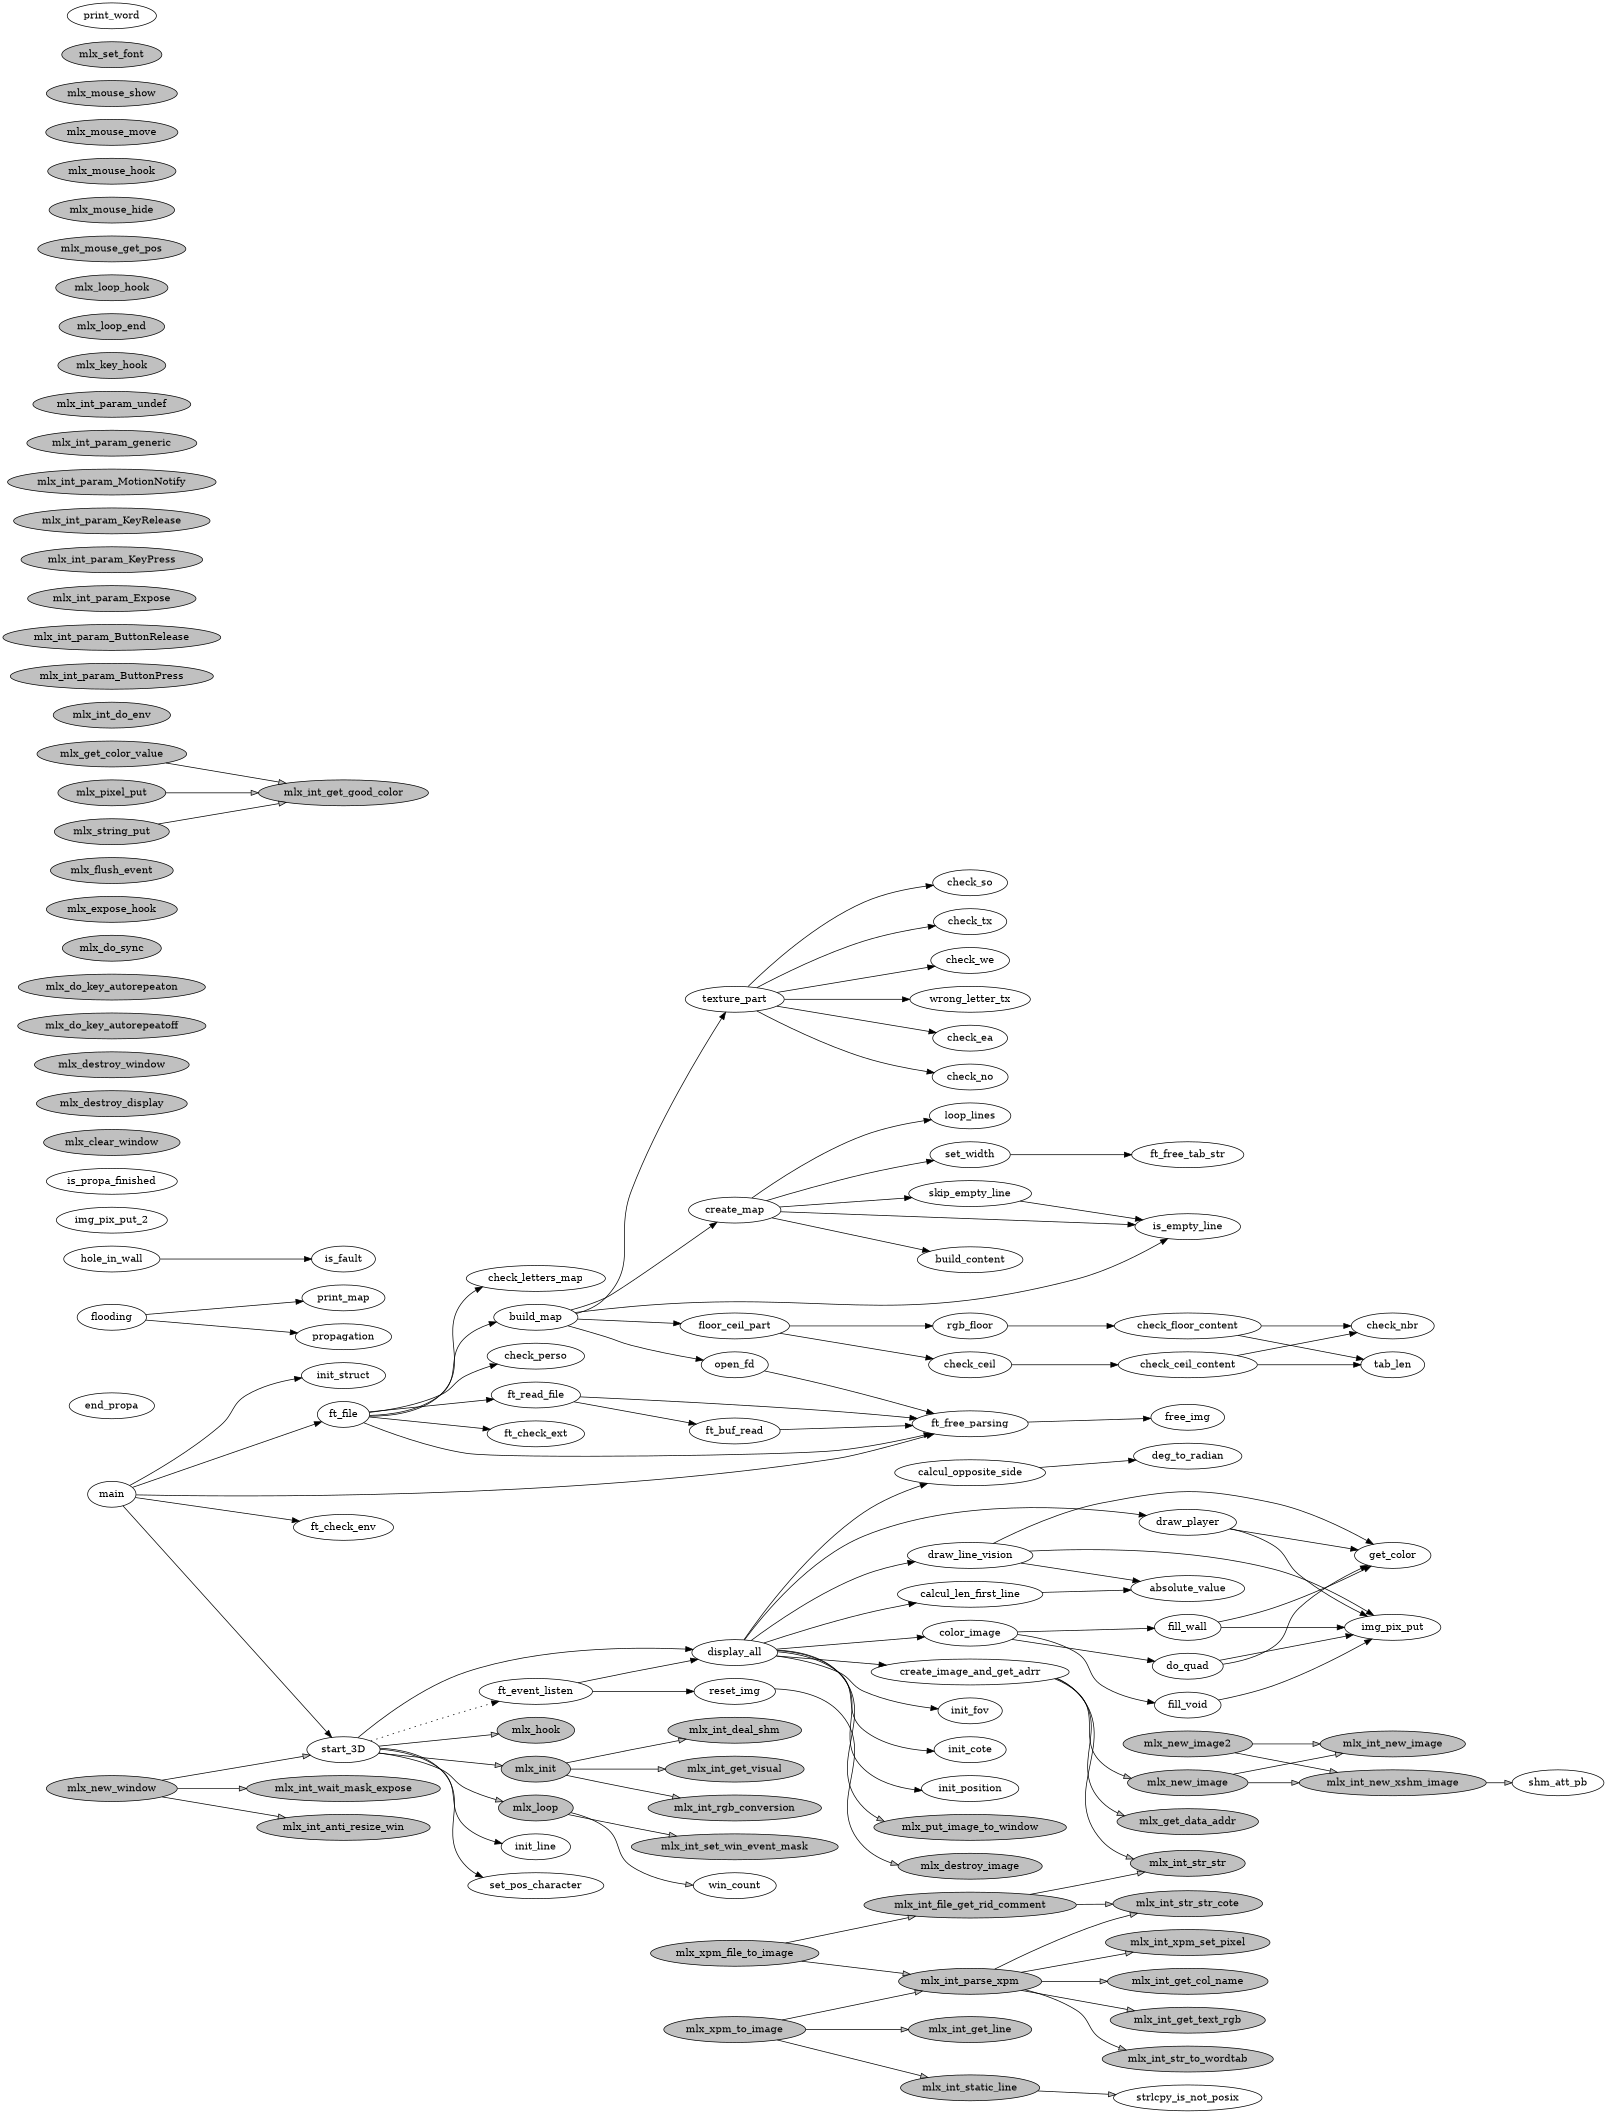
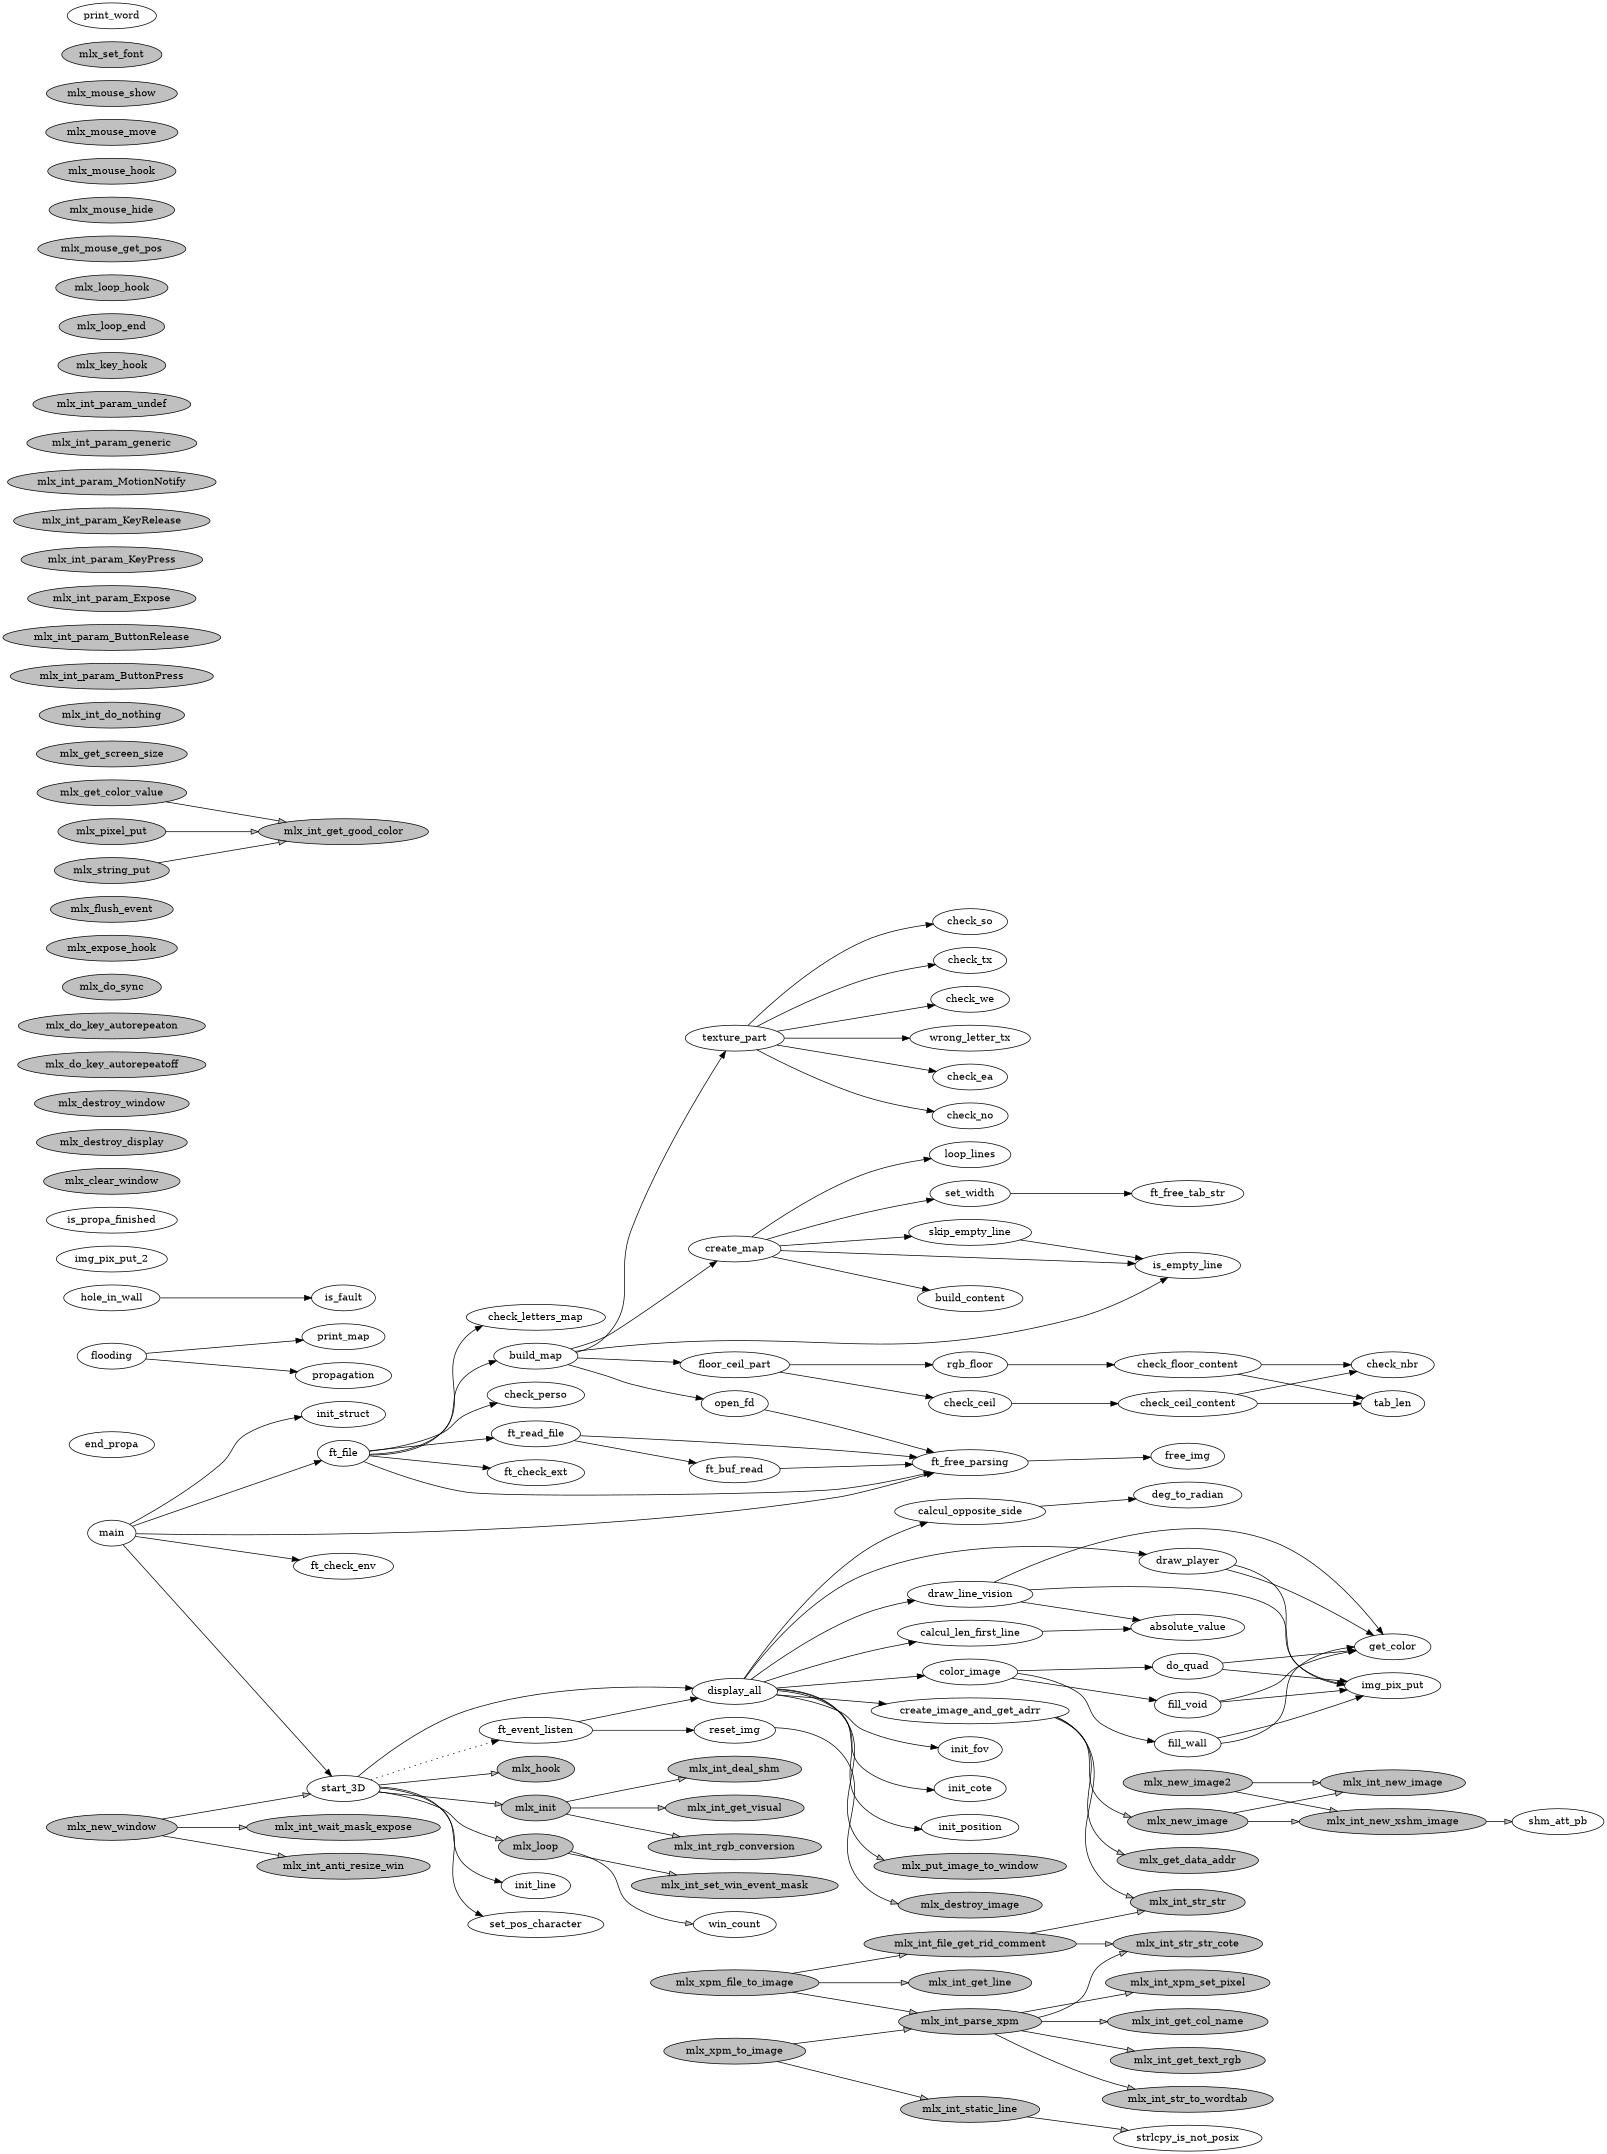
  digraph {
    rankdir=LR
    edge [style=solid]
    build_map
    create_map
    floor_ceil_part
    is_empty_line
    open_fd
    texture_part
    build_content
    n8 [label=loop_lines]
    set_width
    skip_empty_line
    check_ceil
    n12 [label=rgb_floor]
    ft_free_parsing
    check_ea
    check_no
    check_so
    check_tx
    check_we
    wrong_letter_tx
    calcul_len_first_line
    absolute_value
    calcul_opposite_side
    deg_to_radian
    check_ceil_content
    check_nbr
    tab_len
    check_floor_content
    color_image
    do_quad
    fill_void
    fill_wall
    get_color
    img_pix_put
    mlx_get_data_addr [fillcolor=gray fontcolor=black style=filled]
    create_image_and_get_adrr
    mlx_new_image [fillcolor=gray fontcolor=black style=filled]
    mlx_int_str_str [fillcolor=gray fontcolor=black style=filled]
    mlx_int_new_image [fillcolor=gray fontcolor=black style=filled]
    mlx_int_new_xshm_image [fillcolor=gray fontcolor=black style=filled]
    ft_free_tab_str
    display_all
    draw_line_vision
    draw_player
    init_fov
    n45 [label=init_cote]
    init_position
    mlx_put_image_to_window [fillcolor=gray fontcolor=black style=filled]
    end_propa
    flooding
    print_map
    propagation
    ft_buf_read
    free_img
    ft_event_listen
    reset_img
    mlx_destroy_image [fillcolor=gray fontcolor=black style=filled]
    n57 [label=ft_file]
    check_letters_map
    check_perso
    ft_check_ext
    ft_read_file
    hole_in_wall
    is_fault
    img_pix_put_2
    is_propa_finished
    main
    ft_check_env
    init_struct
    start_3D
    mlx_hook [fillcolor=gray fontcolor=black style=filled]
    mlx_init [fillcolor=gray fontcolor=black style=filled]
    mlx_loop [fillcolor=gray fontcolor=black style=filled]
    init_line
    set_pos_character
    mlx_clear_window [fillcolor=gray fontcolor=black style=filled]
    mlx_destroy_display [fillcolor=gray fontcolor=black style=filled]
    mlx_destroy_window [fillcolor=gray fontcolor=black style=filled]
    mlx_do_key_autorepeatoff [fillcolor=gray fontcolor=black style=filled]
    mlx_do_key_autorepeaton [fillcolor=gray fontcolor=black style=filled]
    mlx_do_sync [fillcolor=gray fontcolor=black style=filled]
    mlx_expose_hook [fillcolor=gray fontcolor=black style=filled]
    mlx_flush_event [fillcolor=gray fontcolor=black style=filled]
    mlx_get_color_value [fillcolor=gray fontcolor=black style=filled]
    mlx_int_get_good_color [fillcolor=gray fontcolor=black style=filled]
+   mlx_get_screen_size [fillcolor=gray fontcolor=black style=filled]
    mlx_int_deal_shm [fillcolor=gray fontcolor=black style=filled]
    mlx_int_get_visual [fillcolor=gray fontcolor=black style=filled]
    mlx_int_rgb_conversion [fillcolor=gray fontcolor=black style=filled]
    mlx_int_anti_resize_win [fillcolor=gray fontcolor=black style=filled]
-   mlx_int_do_nothing [fillcolor=gray fontcolor=black style=filled label=mlx_int_do_env]
+   mlx_int_do_nothing [fillcolor=gray fontcolor=black style=filled]
    mlx_int_file_get_rid_comment [fillcolor=gray fontcolor=black style=filled]
    mlx_int_str_str_cote [fillcolor=gray fontcolor=black style=filled]
    mlx_int_get_col_name [fillcolor=gray fontcolor=black style=filled]
    mlx_int_get_line [fillcolor=gray fontcolor=black style=filled]
    mlx_int_get_text_rgb [fillcolor=gray fontcolor=black style=filled]
    shm_att_pb
    mlx_int_param_ButtonPress [fillcolor=gray fontcolor=black style=filled]
    mlx_int_param_ButtonRelease [fillcolor=gray fontcolor=black style=filled]
    mlx_int_param_Expose [fillcolor=gray fontcolor=black style=filled]
    mlx_int_param_KeyPress [fillcolor=gray fontcolor=black style=filled]
    mlx_int_param_KeyRelease [fillcolor=gray fontcolor=black style=filled]
    mlx_int_param_MotionNotify [fillcolor=gray fontcolor=black style=filled]
    mlx_int_param_generic [fillcolor=gray fontcolor=black style=filled]
    mlx_int_param_undef [fillcolor=gray fontcolor=black style=filled]
    mlx_int_parse_xpm [fillcolor=gray fontcolor=black style=filled]
    mlx_int_str_to_wordtab [fillcolor=gray fontcolor=black style=filled]
    mlx_int_xpm_set_pixel [fillcolor=gray fontcolor=black style=filled]
    mlx_int_set_win_event_mask [fillcolor=gray fontcolor=black style=filled]
    mlx_int_static_line [fillcolor=gray fontcolor=black style=filled]
    strlcpy_is_not_posix
    n111 [fillcolor=gray fontcolor=black label=mlx_int_wait_mask_expose style=filled]
    mlx_key_hook [fillcolor=gray fontcolor=black style=filled]
    win_count
    mlx_loop_end [fillcolor=gray fontcolor=black style=filled]
    mlx_loop_hook [fillcolor=gray fontcolor=black style=filled]
    mlx_mouse_get_pos [fillcolor=gray fontcolor=black style=filled]
    mlx_mouse_hide [fillcolor=gray fontcolor=black style=filled]
    mlx_mouse_hook [fillcolor=gray fontcolor=black style=filled]
    mlx_mouse_move [fillcolor=gray fontcolor=black style=filled]
    mlx_mouse_show [fillcolor=gray fontcolor=black style=filled]
    mlx_new_image2 [fillcolor=gray fontcolor=black style=filled]
    mlx_new_window [fillcolor=gray fontcolor=black style=filled]
    mlx_pixel_put [fillcolor=gray fontcolor=black style=filled]
    mlx_set_font [fillcolor=gray fontcolor=black style=filled]
    mlx_string_put [fillcolor=gray fontcolor=black style=filled]
    mlx_xpm_file_to_image [fillcolor=gray fontcolor=black style=filled]
    mlx_xpm_to_image [fillcolor=gray fontcolor=black style=filled]
    print_word
    build_map -> create_map
    build_map -> floor_ceil_part
    build_map -> is_empty_line
    build_map -> open_fd
    build_map -> texture_part
    create_map -> is_empty_line
    create_map -> build_content
    create_map -> n8
    create_map -> set_width
    create_map -> skip_empty_line
    floor_ceil_part -> check_ceil
    floor_ceil_part -> n12
    open_fd -> ft_free_parsing
    texture_part -> check_ea
    texture_part -> check_no
    texture_part -> check_so
    texture_part -> check_tx
    texture_part -> check_we
    texture_part -> wrong_letter_tx
    set_width -> ft_free_tab_str
    skip_empty_line -> is_empty_line
    check_ceil -> check_ceil_content
    n12 -> check_floor_content
    ft_free_parsing -> free_img
    calcul_len_first_line -> absolute_value
    calcul_opposite_side -> deg_to_radian
    check_ceil_content -> check_nbr
    check_ceil_content -> tab_len
    check_floor_content -> check_nbr
    check_floor_content -> tab_len
    color_image -> do_quad
    color_image -> fill_void
    color_image -> fill_wall
    do_quad -> get_color
    do_quad -> img_pix_put
+   fill_void -> get_color
    fill_void -> img_pix_put
    fill_wall -> get_color
    fill_wall -> img_pix_put
    create_image_and_get_adrr -> mlx_get_data_addr [fillcolor=gray fontcolor=black style=filled]
    create_image_and_get_adrr -> mlx_new_image [fillcolor=gray fontcolor=black style=filled]
    create_image_and_get_adrr -> mlx_int_str_str [fillcolor=gray fontcolor=black style=filled]
    mlx_new_image -> mlx_int_new_image [fillcolor=gray fontcolor=black style=filled]
    mlx_new_image -> mlx_int_new_xshm_image [fillcolor=gray fontcolor=black style=filled]
    mlx_int_new_xshm_image -> shm_att_pb [fillcolor=gray fontcolor=black style=filled]
    display_all -> calcul_len_first_line
    display_all -> calcul_opposite_side
    display_all -> color_image
    display_all -> create_image_and_get_adrr
    display_all -> draw_line_vision
    display_all -> draw_player
    display_all -> init_fov
    display_all -> n45
    display_all -> init_position
    display_all -> mlx_put_image_to_window [fillcolor=gray fontcolor=black style=filled]
    draw_line_vision -> absolute_value
    draw_line_vision -> get_color
    draw_line_vision -> img_pix_put
    draw_player -> get_color
    draw_player -> img_pix_put
    flooding -> print_map
    flooding -> propagation
    ft_buf_read -> ft_free_parsing
    ft_event_listen -> display_all
    ft_event_listen -> reset_img
    reset_img -> mlx_destroy_image [fillcolor=gray fontcolor=black style=filled]
    n57 -> build_map
    n57 -> ft_free_parsing
    n57 -> check_letters_map
    n57 -> check_perso
    n57 -> ft_check_ext
    n57 -> ft_read_file
    ft_read_file -> ft_free_parsing
    ft_read_file -> ft_buf_read
    hole_in_wall -> is_fault
    main -> ft_free_parsing
    main -> n57
    main -> ft_check_env
    main -> init_struct
    main -> start_3D
    start_3D -> display_all
    start_3D -> ft_event_listen [style=dotted]
    start_3D -> mlx_hook [fillcolor=gray fontcolor=black style=filled]
    start_3D -> mlx_init [fillcolor=gray fontcolor=black style=filled]
    start_3D -> mlx_loop [fillcolor=gray fontcolor=black style=filled]
    start_3D -> init_line
    start_3D -> set_pos_character
    mlx_init -> mlx_int_deal_shm [fillcolor=gray fontcolor=black style=filled]
    mlx_init -> mlx_int_get_visual [fillcolor=gray fontcolor=black style=filled]
    mlx_init -> mlx_int_rgb_conversion [fillcolor=gray fontcolor=black style=filled]
    mlx_loop -> mlx_int_set_win_event_mask [fillcolor=gray fontcolor=black style=filled]
    mlx_loop -> win_count [fillcolor=gray fontcolor=black style=filled]
    mlx_get_color_value -> mlx_int_get_good_color [fillcolor=gray fontcolor=black style=filled]
    mlx_int_file_get_rid_comment -> mlx_int_str_str [fillcolor=gray fontcolor=black style=filled]
    mlx_int_file_get_rid_comment -> mlx_int_str_str_cote [fillcolor=gray fontcolor=black style=filled]
    mlx_int_parse_xpm -> mlx_int_str_str_cote [fillcolor=gray fontcolor=black style=filled]
    mlx_int_parse_xpm -> mlx_int_get_col_name [fillcolor=gray fontcolor=black style=filled]
    mlx_int_parse_xpm -> mlx_int_get_text_rgb [fillcolor=gray fontcolor=black style=filled]
    mlx_int_parse_xpm -> mlx_int_str_to_wordtab [fillcolor=gray fontcolor=black style=filled]
    mlx_int_parse_xpm -> mlx_int_xpm_set_pixel [fillcolor=gray fontcolor=black style=filled]
    mlx_int_static_line -> strlcpy_is_not_posix [fillcolor=gray fontcolor=black style=filled]
    mlx_new_image2 -> mlx_int_new_image [fillcolor=gray fontcolor=black style=filled]
    mlx_new_image2 -> mlx_int_new_xshm_image [fillcolor=gray fontcolor=black style=filled]
    mlx_new_window -> start_3D [fillcolor=gray fontcolor=black style=filled]
    mlx_new_window -> mlx_int_anti_resize_win [fillcolor=gray fontcolor=black style=filled]
    mlx_new_window -> n111 [fillcolor=gray fontcolor=black style=filled]
    mlx_pixel_put -> mlx_int_get_good_color [fillcolor=gray fontcolor=black style=filled]
    mlx_string_put -> mlx_int_get_good_color [fillcolor=gray fontcolor=black style=filled]
    mlx_xpm_file_to_image -> mlx_int_file_get_rid_comment [fillcolor=gray fontcolor=black style=filled]
-   mlx_xpm_to_image -> mlx_int_get_line [fillcolor=gray fontcolor=black style=filled]
+   mlx_xpm_file_to_image -> mlx_int_get_line [fillcolor=gray fontcolor=black style=filled]
    mlx_xpm_file_to_image -> mlx_int_parse_xpm [fillcolor=gray fontcolor=black style=filled]
    mlx_xpm_to_image -> mlx_int_parse_xpm [fillcolor=gray fontcolor=black style=filled]
    mlx_xpm_to_image -> mlx_int_static_line [fillcolor=gray fontcolor=black style=filled]
  }
